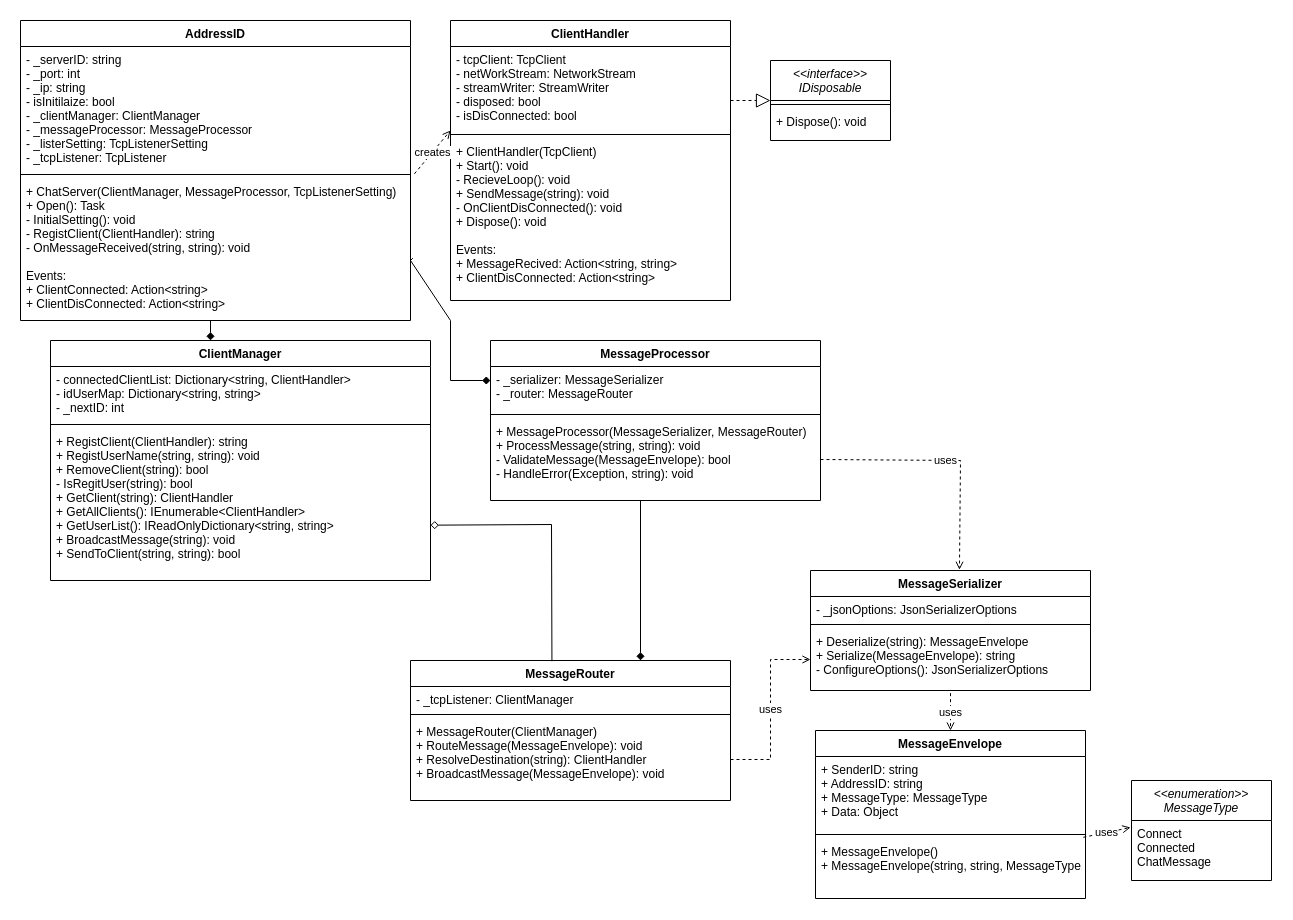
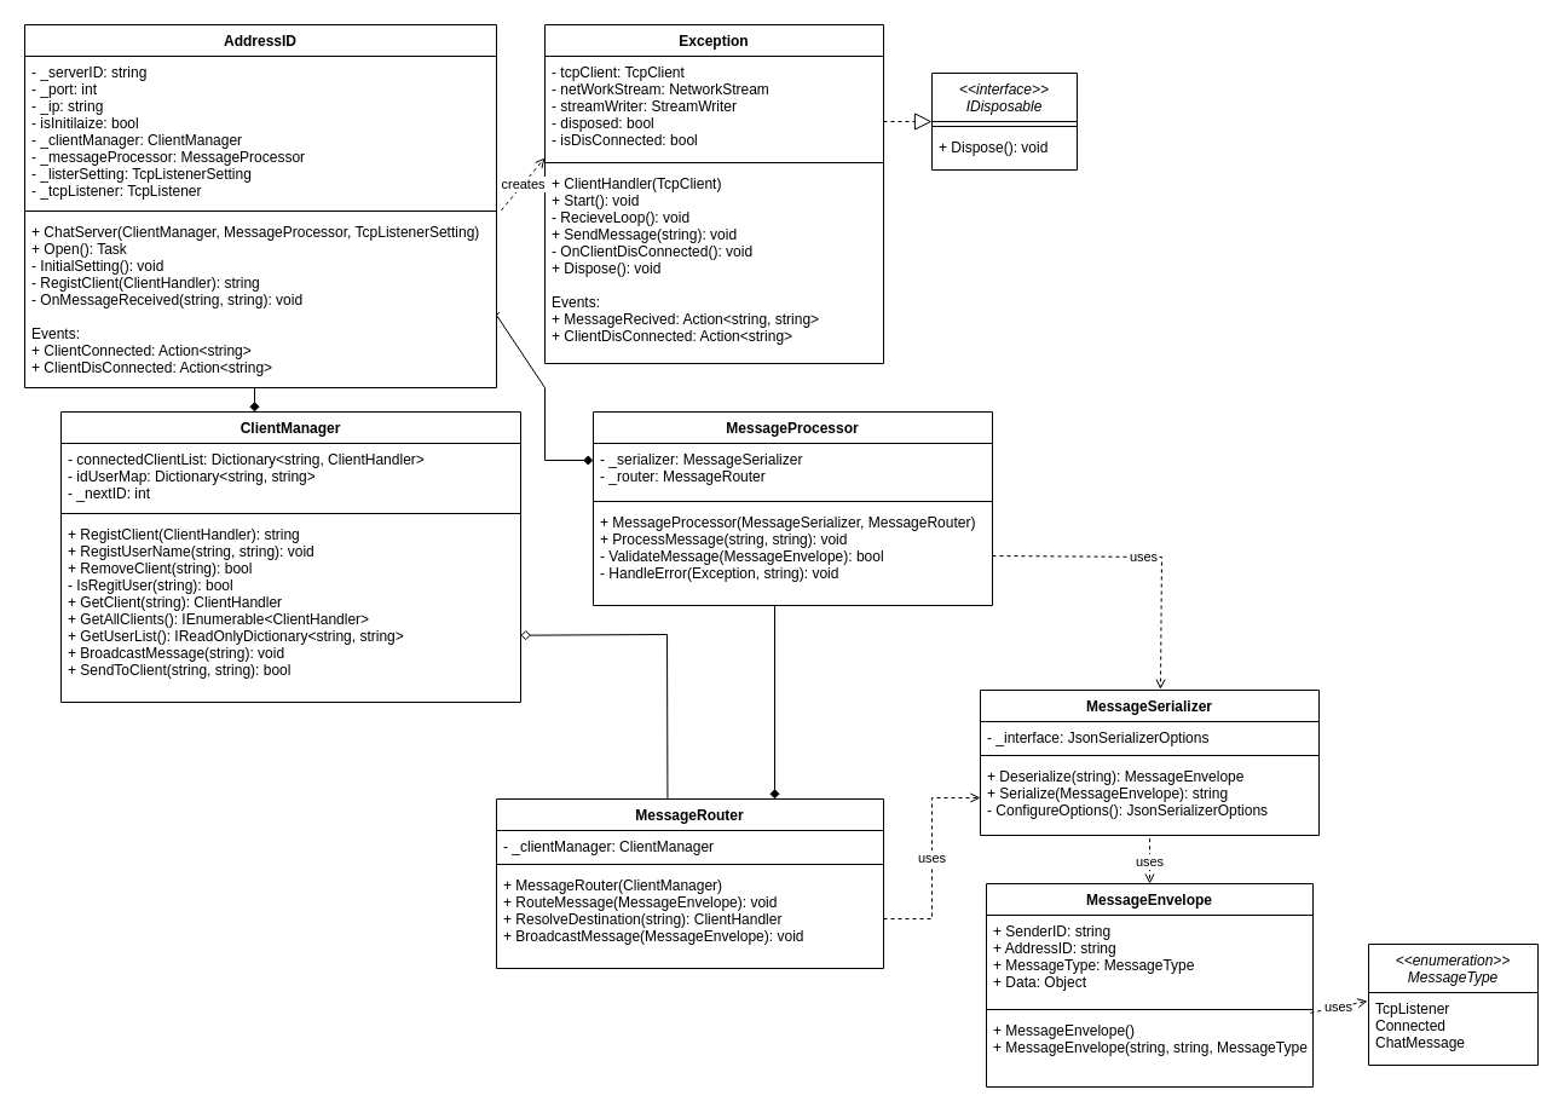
  <mxCell id="0" />
  <mxCell id="1" parent="0" />
  <mxCell id="2" value="AddressID" style="swimlane;fontStyle=1;align=center;verticalAlign=top;childLayout=stackLayout;horizontal=1;startSize=26;horizontalStack=0;resizeParent=1;resizeParentMax=0;resizeLast=0;collapsible=1;marginBottom=0;" parent="1" vertex="1"><mxGeometry x="20" y="20" width="390" height="300" as="geometry" /></mxCell>
  <mxCell id="3" value="- _serverID: string&#10;- _port: int&#10;- _ip: string&#10;- isInitilaize: bool&#10;- _clientManager: ClientManager&#10;- _messageProcessor: MessageProcessor&#10;- _listerSetting: TcpListenerSetting&#10;- _tcpListener: TcpListener" style="text;strokeColor=none;fillColor=none;align=left;verticalAlign=top;spacingLeft=4;spacingRight=4;overflow=hidden;rotatable=0;points=[[0,0.5],[1,0.5]];portConstraint=eastwest;" parent="2" vertex="1"><mxGeometry y="26" width="390" height="124" as="geometry" /></mxCell>
  <mxCell id="4" value="" style="line;strokeWidth=1;fillColor=none;align=left;verticalAlign=middle;spacingTop=-1;spacingLeft=3;spacingRight=3;rotatable=0;labelPosition=right;points=[];portConstraint=eastwest;" parent="2" vertex="1"><mxGeometry y="150" width="390" height="8" as="geometry" /></mxCell>
  <mxCell id="5" value="+ ChatServer(ClientManager, MessageProcessor, TcpListenerSetting)&#10;+ Open(): Task&#10;- InitialSetting(): void&#10;- RegistClient(ClientHandler): string&#10;- OnMessageReceived(string, string): void&#10;&#10;Events:&#10;+ ClientConnected: Action&lt;string&gt;&#10;+ ClientDisConnected: Action&lt;string&gt;" style="text;strokeColor=none;fillColor=none;align=left;verticalAlign=top;spacingLeft=4;spacingRight=4;overflow=hidden;rotatable=0;points=[[0,0.5],[1,0.5]];portConstraint=eastwest;" parent="2" vertex="1"><mxGeometry y="158" width="390" height="142" as="geometry" /></mxCell>
- <mxCell id="6" value="ClientHandler" style="swimlane;fontStyle=1;align=center;verticalAlign=top;childLayout=stackLayout;horizontal=1;startSize=26;horizontalStack=0;resizeParent=1;resizeParentMax=0;resizeLast=0;collapsible=1;marginBottom=0;" parent="1" vertex="1"><mxGeometry x="450" y="20" width="280" height="280" as="geometry" /></mxCell>
+ <mxCell id="6" value="Exception" style="swimlane;fontStyle=1;align=center;verticalAlign=top;childLayout=stackLayout;horizontal=1;startSize=26;horizontalStack=0;resizeParent=1;resizeParentMax=0;resizeLast=0;collapsible=1;marginBottom=0;" parent="1" vertex="1"><mxGeometry x="450" y="20" width="280" height="280" as="geometry" /></mxCell>
  <mxCell id="7" value="- tcpClient: TcpClient&#10;- netWorkStream: NetworkStream&#10;- streamWriter: StreamWriter&#10;- disposed: bool&#10;- isDisConnected: bool" style="text;strokeColor=none;fillColor=none;align=left;verticalAlign=top;spacingLeft=4;spacingRight=4;overflow=hidden;rotatable=0;points=[[0,0.5],[1,0.5]];portConstraint=eastwest;" parent="6" vertex="1"><mxGeometry y="26" width="280" height="84" as="geometry" /></mxCell>
  <mxCell id="8" value="" style="line;strokeWidth=1;fillColor=none;align=left;verticalAlign=middle;spacingTop=-1;spacingLeft=3;spacingRight=3;rotatable=0;labelPosition=right;points=[];portConstraint=eastwest;" parent="6" vertex="1"><mxGeometry y="110" width="280" height="8" as="geometry" /></mxCell>
  <mxCell id="9" value="+ ClientHandler(TcpClient)&#10;+ Start(): void&#10;- RecieveLoop(): void&#10;+ SendMessage(string): void&#10;- OnClientDisConnected(): void&#10;+ Dispose(): void&#10;&#10;Events:&#10;+ MessageRecived: Action&lt;string, string&gt;&#10;+ ClientDisConnected: Action&lt;string&gt;" style="text;strokeColor=none;fillColor=none;align=left;verticalAlign=top;spacingLeft=4;spacingRight=4;overflow=hidden;rotatable=0;points=[[0,0.5],[1,0.5]];portConstraint=eastwest;" parent="6" vertex="1"><mxGeometry y="118" width="280" height="162" as="geometry" /></mxCell>
  <mxCell id="10" value="ClientManager" style="swimlane;fontStyle=1;align=center;verticalAlign=top;childLayout=stackLayout;horizontal=1;startSize=26;horizontalStack=0;resizeParent=1;resizeParentMax=0;resizeLast=0;collapsible=1;marginBottom=0;" parent="1" vertex="1"><mxGeometry x="50" y="340" width="380" height="240" as="geometry" /></mxCell>
  <mxCell id="11" value="- connectedClientList: Dictionary&lt;string, ClientHandler&gt;&#10;- idUserMap: Dictionary&lt;string, string&gt;&#10;- _nextID: int" style="text;strokeColor=none;fillColor=none;align=left;verticalAlign=top;spacingLeft=4;spacingRight=4;overflow=hidden;rotatable=0;points=[[0,0.5],[1,0.5]];portConstraint=eastwest;" parent="10" vertex="1"><mxGeometry y="26" width="380" height="54" as="geometry" /></mxCell>
  <mxCell id="12" value="" style="line;strokeWidth=1;fillColor=none;align=left;verticalAlign=middle;spacingTop=-1;spacingLeft=3;spacingRight=3;rotatable=0;labelPosition=right;points=[];portConstraint=eastwest;" parent="10" vertex="1"><mxGeometry y="80" width="380" height="8" as="geometry" /></mxCell>
  <mxCell id="13" value="+ RegistClient(ClientHandler): string&#10;+ RegistUserName(string, string): void&#10;+ RemoveClient(string): bool&#10;- IsRegitUser(string): bool&#10;+ GetClient(string): ClientHandler&#10;+ GetAllClients(): IEnumerable&lt;ClientHandler&gt;&#10;+ GetUserList(): IReadOnlyDictionary&lt;string, string&gt;&#10;+ BroadcastMessage(string): void&#10;+ SendToClient(string, string): bool" style="text;strokeColor=none;fillColor=none;align=left;verticalAlign=top;spacingLeft=4;spacingRight=4;overflow=hidden;rotatable=0;points=[[0,0.5],[1,0.5]];portConstraint=eastwest;" parent="10" vertex="1"><mxGeometry y="88" width="380" height="152" as="geometry" /></mxCell>
  <mxCell id="14" value="MessageProcessor" style="swimlane;fontStyle=1;align=center;verticalAlign=top;childLayout=stackLayout;horizontal=1;startSize=26;horizontalStack=0;resizeParent=1;resizeParentMax=0;resizeLast=0;collapsible=1;marginBottom=0;" parent="1" vertex="1"><mxGeometry x="490" y="340" width="330" height="160" as="geometry" /></mxCell>
  <mxCell id="15" value="- _serializer: MessageSerializer&#10;- _router: MessageRouter" style="text;strokeColor=none;fillColor=none;align=left;verticalAlign=top;spacingLeft=4;spacingRight=4;overflow=hidden;rotatable=0;points=[[0,0.5],[1,0.5]];portConstraint=eastwest;" parent="14" vertex="1"><mxGeometry y="26" width="330" height="44" as="geometry" /></mxCell>
  <mxCell id="16" value="" style="line;strokeWidth=1;fillColor=none;align=left;verticalAlign=middle;spacingTop=-1;spacingLeft=3;spacingRight=3;rotatable=0;labelPosition=right;points=[];portConstraint=eastwest;" parent="14" vertex="1"><mxGeometry y="70" width="330" height="8" as="geometry" /></mxCell>
  <mxCell id="17" value="+ MessageProcessor(MessageSerializer, MessageRouter)&#10;+ ProcessMessage(string, string): void&#10;- ValidateMessage(MessageEnvelope): bool&#10;- HandleError(Exception, string): void" style="text;strokeColor=none;fillColor=none;align=left;verticalAlign=top;spacingLeft=4;spacingRight=4;overflow=hidden;rotatable=0;points=[[0,0.5],[1,0.5]];portConstraint=eastwest;" parent="14" vertex="1"><mxGeometry y="78" width="330" height="82" as="geometry" /></mxCell>
  <mxCell id="18" value="MessageSerializer" style="swimlane;fontStyle=1;align=center;verticalAlign=top;childLayout=stackLayout;horizontal=1;startSize=26;horizontalStack=0;resizeParent=1;resizeParentMax=0;resizeLast=0;collapsible=1;marginBottom=0;" parent="1" vertex="1"><mxGeometry x="810" y="570" width="280" height="120" as="geometry" /></mxCell>
- <mxCell id="19" value="- _jsonOptions: JsonSerializerOptions" style="text;strokeColor=none;fillColor=none;align=left;verticalAlign=top;spacingLeft=4;spacingRight=4;overflow=hidden;rotatable=0;points=[[0,0.5],[1,0.5]];portConstraint=eastwest;" parent="18" vertex="1"><mxGeometry y="26" width="280" height="24" as="geometry" /></mxCell>
+ <mxCell id="19" value="- _interface: JsonSerializerOptions" style="text;strokeColor=none;fillColor=none;align=left;verticalAlign=top;spacingLeft=4;spacingRight=4;overflow=hidden;rotatable=0;points=[[0,0.5],[1,0.5]];portConstraint=eastwest;" parent="18" vertex="1"><mxGeometry y="26" width="280" height="24" as="geometry" /></mxCell>
  <mxCell id="20" value="" style="line;strokeWidth=1;fillColor=none;align=left;verticalAlign=middle;spacingTop=-1;spacingLeft=3;spacingRight=3;rotatable=0;labelPosition=right;points=[];portConstraint=eastwest;" parent="18" vertex="1"><mxGeometry y="50" width="280" height="8" as="geometry" /></mxCell>
  <mxCell id="21" value="+ Deserialize(string): MessageEnvelope&#10;+ Serialize(MessageEnvelope): string&#10;- ConfigureOptions(): JsonSerializerOptions" style="text;strokeColor=none;fillColor=none;align=left;verticalAlign=top;spacingLeft=4;spacingRight=4;overflow=hidden;rotatable=0;points=[[0,0.5],[1,0.5]];portConstraint=eastwest;" parent="18" vertex="1"><mxGeometry y="58" width="280" height="62" as="geometry" /></mxCell>
  <mxCell id="22" value="MessageRouter" style="swimlane;fontStyle=1;align=center;verticalAlign=top;childLayout=stackLayout;horizontal=1;startSize=26;horizontalStack=0;resizeParent=1;resizeParentMax=0;resizeLast=0;collapsible=1;marginBottom=0;" parent="1" vertex="1"><mxGeometry x="410" y="660" width="320" height="140" as="geometry" /></mxCell>
- <mxCell id="23" value="- _tcpListener: ClientManager" style="text;strokeColor=none;fillColor=none;align=left;verticalAlign=top;spacingLeft=4;spacingRight=4;overflow=hidden;rotatable=0;points=[[0,0.5],[1,0.5]];portConstraint=eastwest;" parent="22" vertex="1"><mxGeometry y="26" width="320" height="24" as="geometry" /></mxCell>
+ <mxCell id="23" value="- _clientManager: ClientManager" style="text;strokeColor=none;fillColor=none;align=left;verticalAlign=top;spacingLeft=4;spacingRight=4;overflow=hidden;rotatable=0;points=[[0,0.5],[1,0.5]];portConstraint=eastwest;" parent="22" vertex="1"><mxGeometry y="26" width="320" height="24" as="geometry" /></mxCell>
  <mxCell id="24" value="" style="line;strokeWidth=1;fillColor=none;align=left;verticalAlign=middle;spacingTop=-1;spacingLeft=3;spacingRight=3;rotatable=0;labelPosition=right;points=[];portConstraint=eastwest;" parent="22" vertex="1"><mxGeometry y="50" width="320" height="8" as="geometry" /></mxCell>
  <mxCell id="25" value="+ MessageRouter(ClientManager)&#10;+ RouteMessage(MessageEnvelope): void&#10;+ ResolveDestination(string): ClientHandler&#10;+ BroadcastMessage(MessageEnvelope): void" style="text;strokeColor=none;fillColor=none;align=left;verticalAlign=top;spacingLeft=4;spacingRight=4;overflow=hidden;rotatable=0;points=[[0,0.5],[1,0.5]];portConstraint=eastwest;" parent="22" vertex="1"><mxGeometry y="58" width="320" height="82" as="geometry" /></mxCell>
  <mxCell id="26" value="MessageEnvelope" style="swimlane;fontStyle=1;align=center;verticalAlign=top;childLayout=stackLayout;horizontal=1;startSize=26;horizontalStack=0;resizeParent=1;resizeParentMax=0;resizeLast=0;collapsible=1;marginBottom=0;" parent="1" vertex="1"><mxGeometry x="815" y="730" width="270" height="168" as="geometry" /></mxCell>
  <mxCell id="27" value="+ SenderID: string&#10;+ AddressID: string&#10;+ MessageType: MessageType&#10;+ Data: Object" style="text;strokeColor=none;fillColor=none;align=left;verticalAlign=top;spacingLeft=4;spacingRight=4;overflow=hidden;rotatable=0;points=[[0,0.5],[1,0.5]];portConstraint=eastwest;" parent="26" vertex="1"><mxGeometry y="26" width="270" height="74" as="geometry" /></mxCell>
  <mxCell id="28" value="" style="line;strokeWidth=1;fillColor=none;align=left;verticalAlign=middle;spacingTop=-1;spacingLeft=3;spacingRight=3;rotatable=0;labelPosition=right;points=[];portConstraint=eastwest;" parent="26" vertex="1"><mxGeometry y="100" width="270" height="8" as="geometry" /></mxCell>
  <mxCell id="29" value="+ MessageEnvelope()&#10;+ MessageEnvelope(string, string, MessageType, Object)" style="text;strokeColor=none;fillColor=none;align=left;verticalAlign=top;spacingLeft=4;spacingRight=4;overflow=hidden;rotatable=0;points=[[0,0.5],[1,0.5]];portConstraint=eastwest;" parent="26" vertex="1"><mxGeometry y="108" width="270" height="60" as="geometry" /></mxCell>
  <mxCell id="30" value="&lt;&lt;enumeration&gt;&gt;&#10;MessageType" style="swimlane;fontStyle=2;align=center;verticalAlign=top;childLayout=stackLayout;horizontal=1;startSize=40;horizontalStack=0;resizeParent=1;resizeParentMax=0;resizeLast=0;collapsible=1;marginBottom=0;" parent="1" vertex="1"><mxGeometry x="1131" y="780" width="140" height="100" as="geometry" /></mxCell>
- <mxCell id="31" value="Connect&#10;Connected&#10;ChatMessage" style="text;strokeColor=none;fillColor=none;align=left;verticalAlign=top;spacingLeft=4;spacingRight=4;overflow=hidden;rotatable=0;points=[[0,0.5],[1,0.5]];portConstraint=eastwest;" parent="30" vertex="1"><mxGeometry y="40" width="140" height="60" as="geometry" /></mxCell>
+ <mxCell id="31" value="TcpListener&#10;Connected&#10;ChatMessage" style="text;strokeColor=none;fillColor=none;align=left;verticalAlign=top;spacingLeft=4;spacingRight=4;overflow=hidden;rotatable=0;points=[[0,0.5],[1,0.5]];portConstraint=eastwest;" parent="30" vertex="1"><mxGeometry y="40" width="140" height="60" as="geometry" /></mxCell>
  <mxCell id="32" value="&lt;&lt;interface&gt;&gt;&#10;IDisposable" style="swimlane;fontStyle=2;align=center;verticalAlign=top;childLayout=stackLayout;horizontal=1;startSize=40;horizontalStack=0;resizeParent=1;resizeParentMax=0;resizeLast=0;collapsible=1;marginBottom=0;" parent="1" vertex="1"><mxGeometry x="770" y="60" width="120" height="80" as="geometry" /></mxCell>
  <mxCell id="33" value="" style="line;strokeWidth=1;fillColor=none;align=left;verticalAlign=middle;spacingTop=-1;spacingLeft=3;spacingRight=3;rotatable=0;labelPosition=right;points=[];portConstraint=eastwest;" parent="32" vertex="1"><mxGeometry y="40" width="120" height="8" as="geometry" /></mxCell>
  <mxCell id="34" value="+ Dispose(): void" style="text;strokeColor=none;fillColor=none;align=left;verticalAlign=top;spacingLeft=4;spacingRight=4;overflow=hidden;rotatable=0;points=[[0,0.5],[1,0.5]];portConstraint=eastwest;" parent="32" vertex="1"><mxGeometry y="48" width="120" height="32" as="geometry" /></mxCell>
  <mxCell id="35" value="" style="endArrow=diamond;endFill=1;html=1;rounded=0;" parent="1" edge="1"><mxGeometry relative="1" as="geometry"><mxPoint x="210" y="320" as="sourcePoint" /><mxPoint x="210" y="340" as="targetPoint" /></mxGeometry></mxCell>
  <mxCell id="36" value="" style="endArrow=diamond;endFill=1;html=1;rounded=0;exitX=1.006;exitY=0.561;exitDx=0;exitDy=0;exitPerimeter=0;" parent="1" source="5" edge="1"><mxGeometry relative="1" as="geometry"><mxPoint x="370" y="260" as="sourcePoint" /><mxPoint x="490" y="380" as="targetPoint" /><Array as="points"><mxPoint x="410" y="260" /><mxPoint x="450" y="320" /><mxPoint x="450" y="380" /></Array></mxGeometry></mxCell>
  <mxCell id="37" value="creates" style="endArrow=open;endFill=0;dashed=1;html=1;rounded=0;exitX=1.01;exitY=1.027;exitDx=0;exitDy=0;exitPerimeter=0;" parent="1" source="3" edge="1"><mxGeometry relative="1" as="geometry"><mxPoint x="370" y="130" as="sourcePoint" /><mxPoint x="450" y="130" as="targetPoint" /></mxGeometry></mxCell>
  <mxCell id="38" value="" style="endArrow=diamond;endFill=1;html=1;rounded=0;" parent="1" edge="1"><mxGeometry relative="1" as="geometry"><mxPoint x="640" y="500" as="sourcePoint" /><mxPoint x="640" y="660" as="targetPoint" /></mxGeometry></mxCell>
  <mxCell id="39" value="" style="endArrow=diamond;endFill=0;html=1;rounded=0;entryX=1;entryY=0.636;entryDx=0;entryDy=0;exitX=0.442;exitY=0.005;exitDx=0;exitDy=0;exitPerimeter=0;entryPerimeter=0;" parent="1" source="22" target="13" edge="1"><mxGeometry relative="1" as="geometry"><mxPoint x="410" y="730" as="sourcePoint" /><mxPoint x="310" y="580" as="targetPoint" /><Array as="points"><mxPoint x="551" y="524" /></Array></mxGeometry></mxCell>
  <mxCell id="40" value="uses" style="endArrow=open;endFill=0;dashed=1;html=1;rounded=0;entryX=0.5;entryY=0;entryDx=0;entryDy=0;exitX=0.5;exitY=1.043;exitDx=0;exitDy=0;exitPerimeter=0;" parent="1" source="21" target="26" edge="1"><mxGeometry relative="1" as="geometry"><mxPoint x="1090" y="630" as="sourcePoint" /><mxPoint x="1600" y="370" as="targetPoint" /><Array as="points" /></mxGeometry></mxCell>
  <mxCell id="41" value="uses" style="endArrow=open;endFill=0;dashed=1;html=1;rounded=0;exitX=1;exitY=0.5;exitDx=0;exitDy=0;entryX=0;entryY=0.5;entryDx=0;entryDy=0;" parent="1" source="25" target="21" edge="1"><mxGeometry relative="1" as="geometry"><mxPoint x="730" y="700" as="sourcePoint" /><mxPoint x="770" y="659" as="targetPoint" /><Array as="points"><mxPoint x="770" y="759" /><mxPoint x="770" y="659" /></Array></mxGeometry></mxCell>
  <mxCell id="42" value="uses" style="endArrow=open;endFill=0;dashed=1;html=1;rounded=0;exitX=0.992;exitY=-0.02;exitDx=0;exitDy=0;exitPerimeter=0;" parent="1" source="29" edge="1"><mxGeometry relative="1" as="geometry"><mxPoint x="90" y="950" as="sourcePoint" /><mxPoint x="1130" y="827" as="targetPoint" /><mxPoint as="offset" /></mxGeometry></mxCell>
  <mxCell id="43" value="" style="endArrow=block;dashed=1;endFill=0;endSize=12;html=1;rounded=0;" parent="1" edge="1"><mxGeometry width="160" relative="1" as="geometry"><mxPoint x="730" y="100" as="sourcePoint" /><mxPoint x="770" y="100" as="targetPoint" /></mxGeometry></mxCell>
  <mxCell id="44" value="uses" style="endArrow=open;endFill=0;dashed=1;html=1;rounded=0;exitX=1;exitY=0.5;exitDx=0;exitDy=0;entryX=0.532;entryY=-0.006;entryDx=0;entryDy=0;entryPerimeter=0;" parent="1" source="17" target="18" edge="1"><mxGeometry relative="1" as="geometry"><mxPoint x="870" y="420" as="sourcePoint" /><mxPoint x="950" y="570" as="targetPoint" /><Array as="points"><mxPoint x="960" y="460" /></Array></mxGeometry></mxCell>
